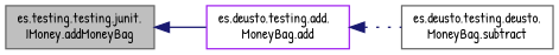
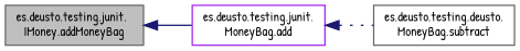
  digraph {
    fontname="Patrick Hand"
    rankdir=LR
    node [color=gray40 fillcolor=white fontname="Patrick Hand" fontsize=10 shape=box style=filled]
    edge [color=midnightblue dir=back fontname="Patrick Hand" fontsize=10 labelfontname=Helvetica labelfontsize=10]
-   n1 [fillcolor=grey75 fontcolor=black height=0.2 label="es.testing.testing.junit.\lIMoney.addMoneyBag" width=0.4]
-   n2 [color=purple height=0.2 label="es.deusto.testing.add.\lMoneyBag.add" width=0.4]
+   n1 [fillcolor=grey75 fontcolor=black height=0.2 label="es.deusto.testing.junit.\lIMoney.addMoneyBag" width=0.4]
+   n2 [color=purple height=0.2 label="es.deusto.testing.junit.\lMoneyBag.add" width=0.4]
    n3 [height=0.2 label="es.deusto.testing.deusto.\lMoneyBag.subtract" width=0.4]
    n1 -> n2 [style=solid]
    n2 -> n3 [style=dotted]
  }
